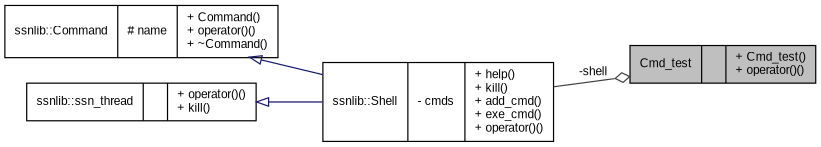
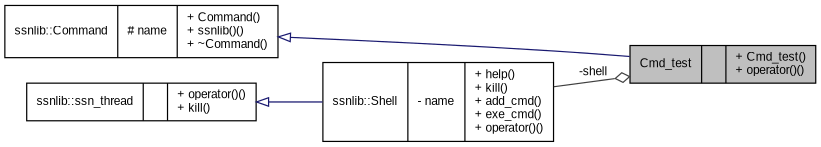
  digraph {
    fontname="Liberation Sans"
    rankdir=LR
    node [color=black fillcolor=white fontname="Liberation Sans" fontsize=10 shape=record style=filled]
    edge [arrowtail=onormal color=midnightblue dir=back fontname="Liberation Sans" fontsize=10 labelfontname=Helvetica labelfontsize=10 style=solid]
    n1 [fillcolor=grey75 fontcolor=black height=0.2 label="{Cmd_test\n||+ Cmd_test()\l+ operator()()\l}" width=0.4]
-   n2 [height=0.2 label="{ssnlib::Command\n|# name\l|+ Command()\l+ operator()()\l+ ~Command()\l}" width=0.4]
-   n3 [height=0.2 label="{ssnlib::Shell\n|- cmds\l|+ help()\l+ kill()\l+ add_cmd()\l+ exe_cmd()\l+ operator()()\l}" width=0.4]
+   n2 [height=0.2 label="{ssnlib::Command\n|# name\l|+ Command()\l+ ssnlib()()\l+ ~Command()\l}" width=0.4]
+   n3 [height=0.2 label="{ssnlib::Shell\n|- name\l|+ help()\l+ kill()\l+ add_cmd()\l+ exe_cmd()\l+ operator()()\l}" width=0.4]
    n4 [height=0.2 label="{ssnlib::ssn_thread\n||+ operator()()\l+ kill()\l}" width=0.4]
-   n2 -> n3
+   n2 -> n1
    n3 -> n1 [arrowhead=odiamond color=grey25 label=" -shell" arrowtail="" dir=""]
    n4 -> n3
  }
